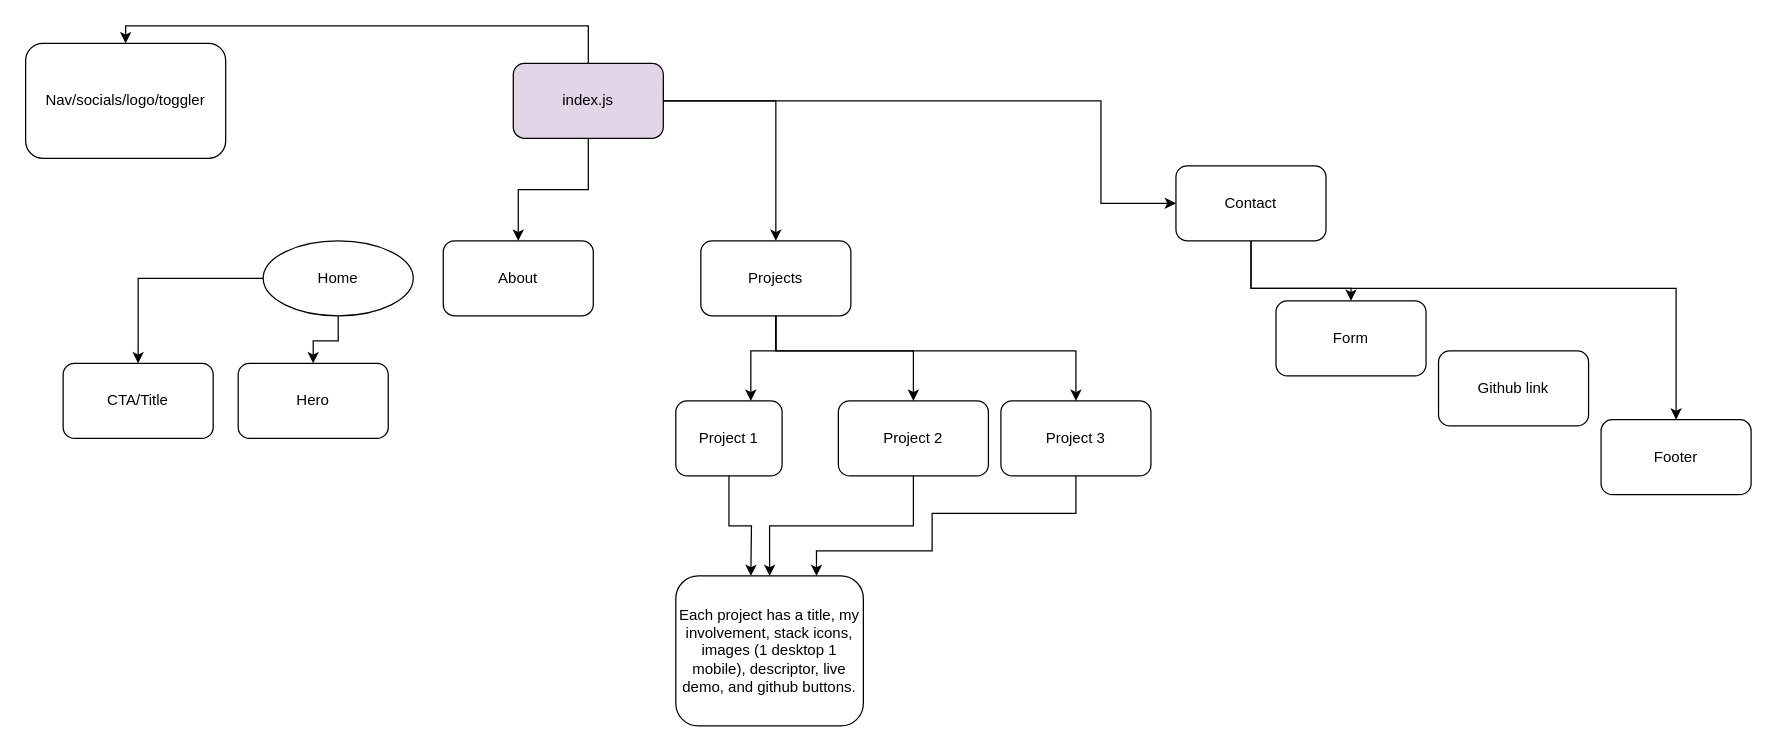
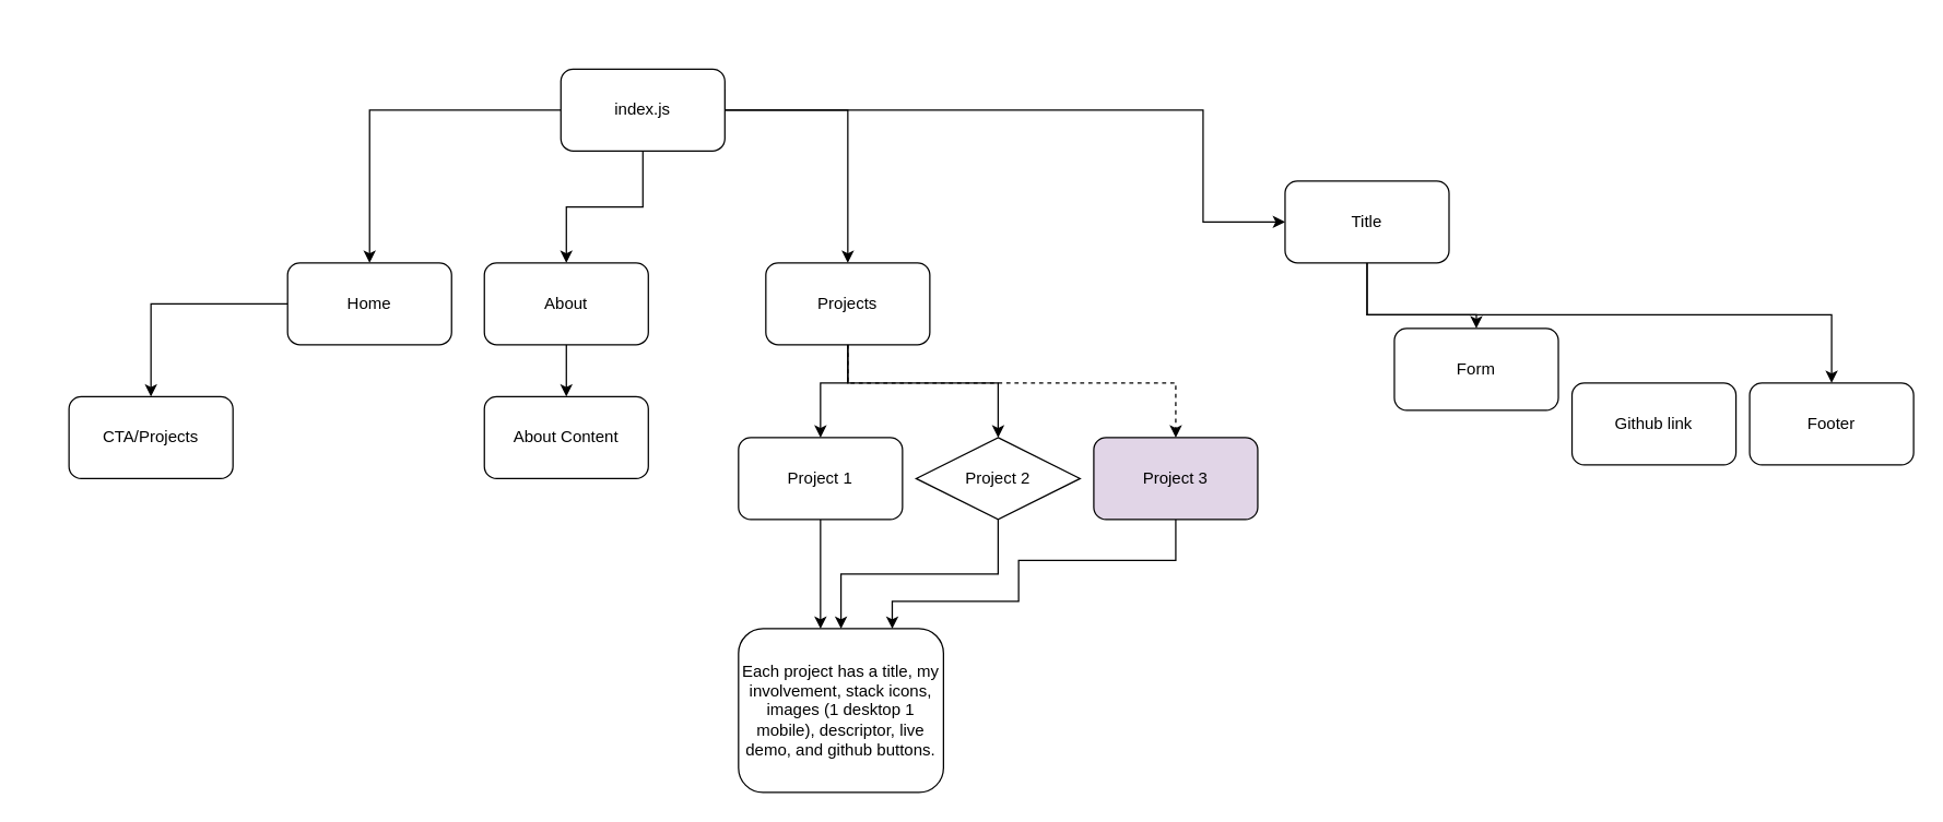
  <mxCell id="0" />
  <mxCell id="1" parent="0" />
  <mxCell id="2" value="" style="edgeStyle=orthogonalEdgeStyle;rounded=0;orthogonalLoop=1;jettySize=auto;html=1;" edge="1" parent="1" source="7" target="9"><mxGeometry relative="1" as="geometry" /></mxCell>
  <mxCell id="3" style="edgeStyle=orthogonalEdgeStyle;rounded=0;orthogonalLoop=1;jettySize=auto;html=1;entryX=0.5;entryY=0;entryDx=0;entryDy=0;" edge="1" parent="1" source="7" target="13"><mxGeometry relative="1" as="geometry" /></mxCell>
  <mxCell id="4" style="edgeStyle=orthogonalEdgeStyle;rounded=0;orthogonalLoop=1;jettySize=auto;html=1;exitX=1;exitY=0.25;exitDx=0;exitDy=0;" edge="1" parent="1" source="7" target="19"><mxGeometry relative="1" as="geometry"><Array as="points"><mxPoint x="530" y="80" /><mxPoint x="880" y="80" /></Array></mxGeometry></mxCell>
- <mxCell id="6" style="edgeStyle=orthogonalEdgeStyle;rounded=0;orthogonalLoop=1;jettySize=auto;html=1;" edge="1" parent="1" source="7" target="22"><mxGeometry relative="1" as="geometry"><Array as="points"><mxPoint x="470" y="20" /><mxPoint x="100" y="20" /></Array></mxGeometry></mxCell>
- <mxCell id="7" value="index.js" style="rounded=1;whiteSpace=wrap;html=1;fillColor=#e1d5e7;" vertex="1" parent="1"><mxGeometry x="410" y="50" width="120" height="60" as="geometry" /></mxCell>
+ <mxCell id="5" style="edgeStyle=orthogonalEdgeStyle;rounded=0;orthogonalLoop=1;jettySize=auto;html=1;entryX=0.5;entryY=0;entryDx=0;entryDy=0;" edge="1" parent="1" source="7" target="16"><mxGeometry relative="1" as="geometry" /></mxCell>
+ <mxCell id="7" value="index.js" style="rounded=1;whiteSpace=wrap;html=1;" vertex="1" parent="1"><mxGeometry x="410" y="50" width="120" height="60" as="geometry" /></mxCell>
+ <mxCell id="8" style="edgeStyle=orthogonalEdgeStyle;rounded=0;orthogonalLoop=1;jettySize=auto;html=1;" edge="1" parent="1" source="9" target="24"><mxGeometry relative="1" as="geometry" /></mxCell>
  <mxCell id="9" value="About" style="whiteSpace=wrap;html=1;rounded=1;" vertex="1" parent="1"><mxGeometry x="354" y="192" width="120" height="60" as="geometry" /></mxCell>
  <mxCell id="10" style="edgeStyle=orthogonalEdgeStyle;rounded=0;orthogonalLoop=1;jettySize=auto;html=1;" edge="1" parent="1" source="13" target="26"><mxGeometry relative="1" as="geometry"><Array as="points"><mxPoint x="620" y="280" /><mxPoint x="600" y="280" /></Array></mxGeometry></mxCell>
  <mxCell id="11" style="edgeStyle=orthogonalEdgeStyle;rounded=0;orthogonalLoop=1;jettySize=auto;html=1;" edge="1" parent="1" source="13" target="30"><mxGeometry relative="1" as="geometry"><Array as="points"><mxPoint x="620" y="280" /><mxPoint x="730" y="280" /></Array></mxGeometry></mxCell>
- <mxCell id="12" style="edgeStyle=orthogonalEdgeStyle;rounded=0;orthogonalLoop=1;jettySize=auto;html=1;" edge="1" parent="1" source="13" target="28"><mxGeometry relative="1" as="geometry"><Array as="points"><mxPoint x="620" y="280" /><mxPoint x="860" y="280" /></Array></mxGeometry></mxCell>
+ <mxCell id="12" style="edgeStyle=orthogonalEdgeStyle;rounded=0;orthogonalLoop=1;jettySize=auto;html=1;dashed=1;" edge="1" parent="1" source="13" target="28"><mxGeometry relative="1" as="geometry"><Array as="points"><mxPoint x="620" y="280" /><mxPoint x="860" y="280" /></Array></mxGeometry></mxCell>
  <mxCell id="13" value="Projects" style="whiteSpace=wrap;html=1;rounded=1;" vertex="1" parent="1"><mxGeometry x="560" y="192" width="120" height="60" as="geometry" /></mxCell>
  <mxCell id="14" style="edgeStyle=orthogonalEdgeStyle;rounded=0;orthogonalLoop=1;jettySize=auto;html=1;" edge="1" parent="1" source="16" target="21"><mxGeometry relative="1" as="geometry" /></mxCell>
- <mxCell id="15" style="edgeStyle=orthogonalEdgeStyle;rounded=0;orthogonalLoop=1;jettySize=auto;html=1;" edge="1" parent="1" source="16" target="20"><mxGeometry relative="1" as="geometry" /></mxCell>
- <mxCell id="16" value="Home" style="ellipse;whiteSpace=wrap;html=1;" vertex="1" parent="1"><mxGeometry x="210" y="192" width="120" height="60" as="geometry" /></mxCell>
+ <mxCell id="16" value="Home" style="whiteSpace=wrap;html=1;rounded=1;" vertex="1" parent="1"><mxGeometry x="210" y="192" width="120" height="60" as="geometry" /></mxCell>
  <mxCell id="17" style="edgeStyle=orthogonalEdgeStyle;rounded=0;orthogonalLoop=1;jettySize=auto;html=1;entryX=0.5;entryY=0;entryDx=0;entryDy=0;" edge="1" parent="1" source="19" target="23"><mxGeometry relative="1" as="geometry"><Array as="points"><mxPoint x="1000" y="230" /><mxPoint x="1080" y="230" /></Array></mxGeometry></mxCell>
  <mxCell id="18" style="edgeStyle=orthogonalEdgeStyle;rounded=0;orthogonalLoop=1;jettySize=auto;html=1;" edge="1" parent="1" source="19" target="32"><mxGeometry relative="1" as="geometry"><Array as="points"><mxPoint x="1000" y="230" /><mxPoint x="1340" y="230" /></Array></mxGeometry></mxCell>
- <mxCell id="19" value="Contact" style="whiteSpace=wrap;html=1;rounded=1;" vertex="1" parent="1"><mxGeometry x="940" y="132" width="120" height="60" as="geometry" /></mxCell>
- <mxCell id="20" value="Hero" style="whiteSpace=wrap;html=1;rounded=1;" vertex="1" parent="1"><mxGeometry x="190" y="290" width="120" height="60" as="geometry" /></mxCell>
- <mxCell id="21" value="CTA/Title" style="whiteSpace=wrap;html=1;rounded=1;" vertex="1" parent="1"><mxGeometry x="50" y="290" width="120" height="60" as="geometry" /></mxCell>
- <mxCell id="22" value="Nav/socials/logo/toggler" style="whiteSpace=wrap;html=1;rounded=1;" vertex="1" parent="1"><mxGeometry x="20" y="34" width="160" height="92" as="geometry" /></mxCell>
+ <mxCell id="19" value="Title" style="whiteSpace=wrap;html=1;rounded=1;" vertex="1" parent="1"><mxGeometry x="940" y="132" width="120" height="60" as="geometry" /></mxCell>
+ <mxCell id="21" value="CTA/Projects" style="whiteSpace=wrap;html=1;rounded=1;" vertex="1" parent="1"><mxGeometry x="50" y="290" width="120" height="60" as="geometry" /></mxCell>
  <mxCell id="23" value="Form" style="whiteSpace=wrap;html=1;rounded=1;" vertex="1" parent="1"><mxGeometry x="1020" y="240" width="120" height="60" as="geometry" /></mxCell>
+ <mxCell id="24" value="About Content" style="whiteSpace=wrap;html=1;rounded=1;" vertex="1" parent="1"><mxGeometry x="354" y="290" width="120" height="60" as="geometry" /></mxCell>
  <mxCell id="25" value="" style="edgeStyle=orthogonalEdgeStyle;rounded=0;orthogonalLoop=1;jettySize=auto;html=1;" edge="1" parent="1" source="26"><mxGeometry relative="1" as="geometry"><mxPoint x="600" y="460" as="targetPoint" /></mxGeometry></mxCell>
- <mxCell id="26" value="Project 1" style="whiteSpace=wrap;html=1;rounded=1;" vertex="1" parent="1"><mxGeometry x="540" y="320" width="85" height="60" as="geometry" /></mxCell>
+ <mxCell id="26" value="Project 1" style="whiteSpace=wrap;html=1;rounded=1;" vertex="1" parent="1"><mxGeometry x="540" y="320" width="120" height="60" as="geometry" /></mxCell>
  <mxCell id="27" style="edgeStyle=orthogonalEdgeStyle;rounded=0;orthogonalLoop=1;jettySize=auto;html=1;entryX=0.75;entryY=0;entryDx=0;entryDy=0;" edge="1" parent="1" source="28" target="33"><mxGeometry relative="1" as="geometry"><Array as="points"><mxPoint x="860" y="410" /><mxPoint x="745" y="410" /><mxPoint x="745" y="440" /><mxPoint x="653" y="440" /></Array></mxGeometry></mxCell>
- <mxCell id="28" value="Project 3" style="whiteSpace=wrap;html=1;rounded=1;" vertex="1" parent="1"><mxGeometry x="800" y="320" width="120" height="60" as="geometry" /></mxCell>
+ <mxCell id="28" value="Project 3" style="whiteSpace=wrap;html=1;rounded=1;fillColor=#e1d5e7;" vertex="1" parent="1"><mxGeometry x="800" y="320" width="120" height="60" as="geometry" /></mxCell>
  <mxCell id="29" style="edgeStyle=orthogonalEdgeStyle;rounded=0;orthogonalLoop=1;jettySize=auto;html=1;" edge="1" parent="1" source="30" target="33"><mxGeometry relative="1" as="geometry" /></mxCell>
- <mxCell id="30" value="Project 2" style="whiteSpace=wrap;html=1;rounded=1;" vertex="1" parent="1"><mxGeometry x="670" y="320" width="120" height="60" as="geometry" /></mxCell>
+ <mxCell id="30" value="Project 2" style="rhombus;whiteSpace=wrap;html=1;" vertex="1" parent="1"><mxGeometry x="670" y="320" width="120" height="60" as="geometry" /></mxCell>
  <mxCell id="31" value="Github link" style="whiteSpace=wrap;html=1;rounded=1;" vertex="1" parent="1"><mxGeometry x="1150" y="280" width="120" height="60" as="geometry" /></mxCell>
- <mxCell id="32" value="Footer" style="whiteSpace=wrap;html=1;rounded=1;" vertex="1" parent="1"><mxGeometry x="1280" y="335" width="120" height="60" as="geometry" /></mxCell>
+ <mxCell id="32" value="Footer" style="whiteSpace=wrap;html=1;rounded=1;" vertex="1" parent="1"><mxGeometry x="1280" y="280" width="120" height="60" as="geometry" /></mxCell>
  <mxCell id="33" value="Each project has a title, my involvement, stack icons, images (1 desktop 1 mobile), descriptor, live demo, and github buttons." style="whiteSpace=wrap;html=1;rounded=1;" vertex="1" parent="1"><mxGeometry x="540" y="460" width="150" height="120" as="geometry" /></mxCell>
